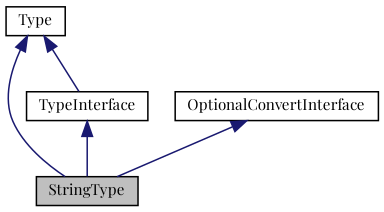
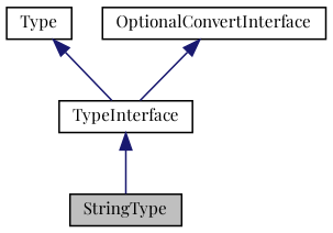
  digraph {
    fontname="Playfair Display"
    node [color=black fillcolor=white fontname="Playfair Display" fontsize=10 shape=record style=filled]
    edge [color=midnightblue dir=back fontname="Playfair Display" fontsize=10 labelfontname=Helvetica labelfontsize=10 style=solid]
    n1 [fillcolor=grey75 fontcolor=black height=0.2 label=StringType width=0.4]
    n2 [height=0.2 label=Type width=0.4]
    n3 [height=0.2 label=TypeInterface width=0.4]
    n4 [height=0.2 label=OptionalConvertInterface width=0.4]
-   n2 -> n1
    n2 -> n3
    n3 -> n1
-   n4 -> n1
+   n4 -> n3
  }
